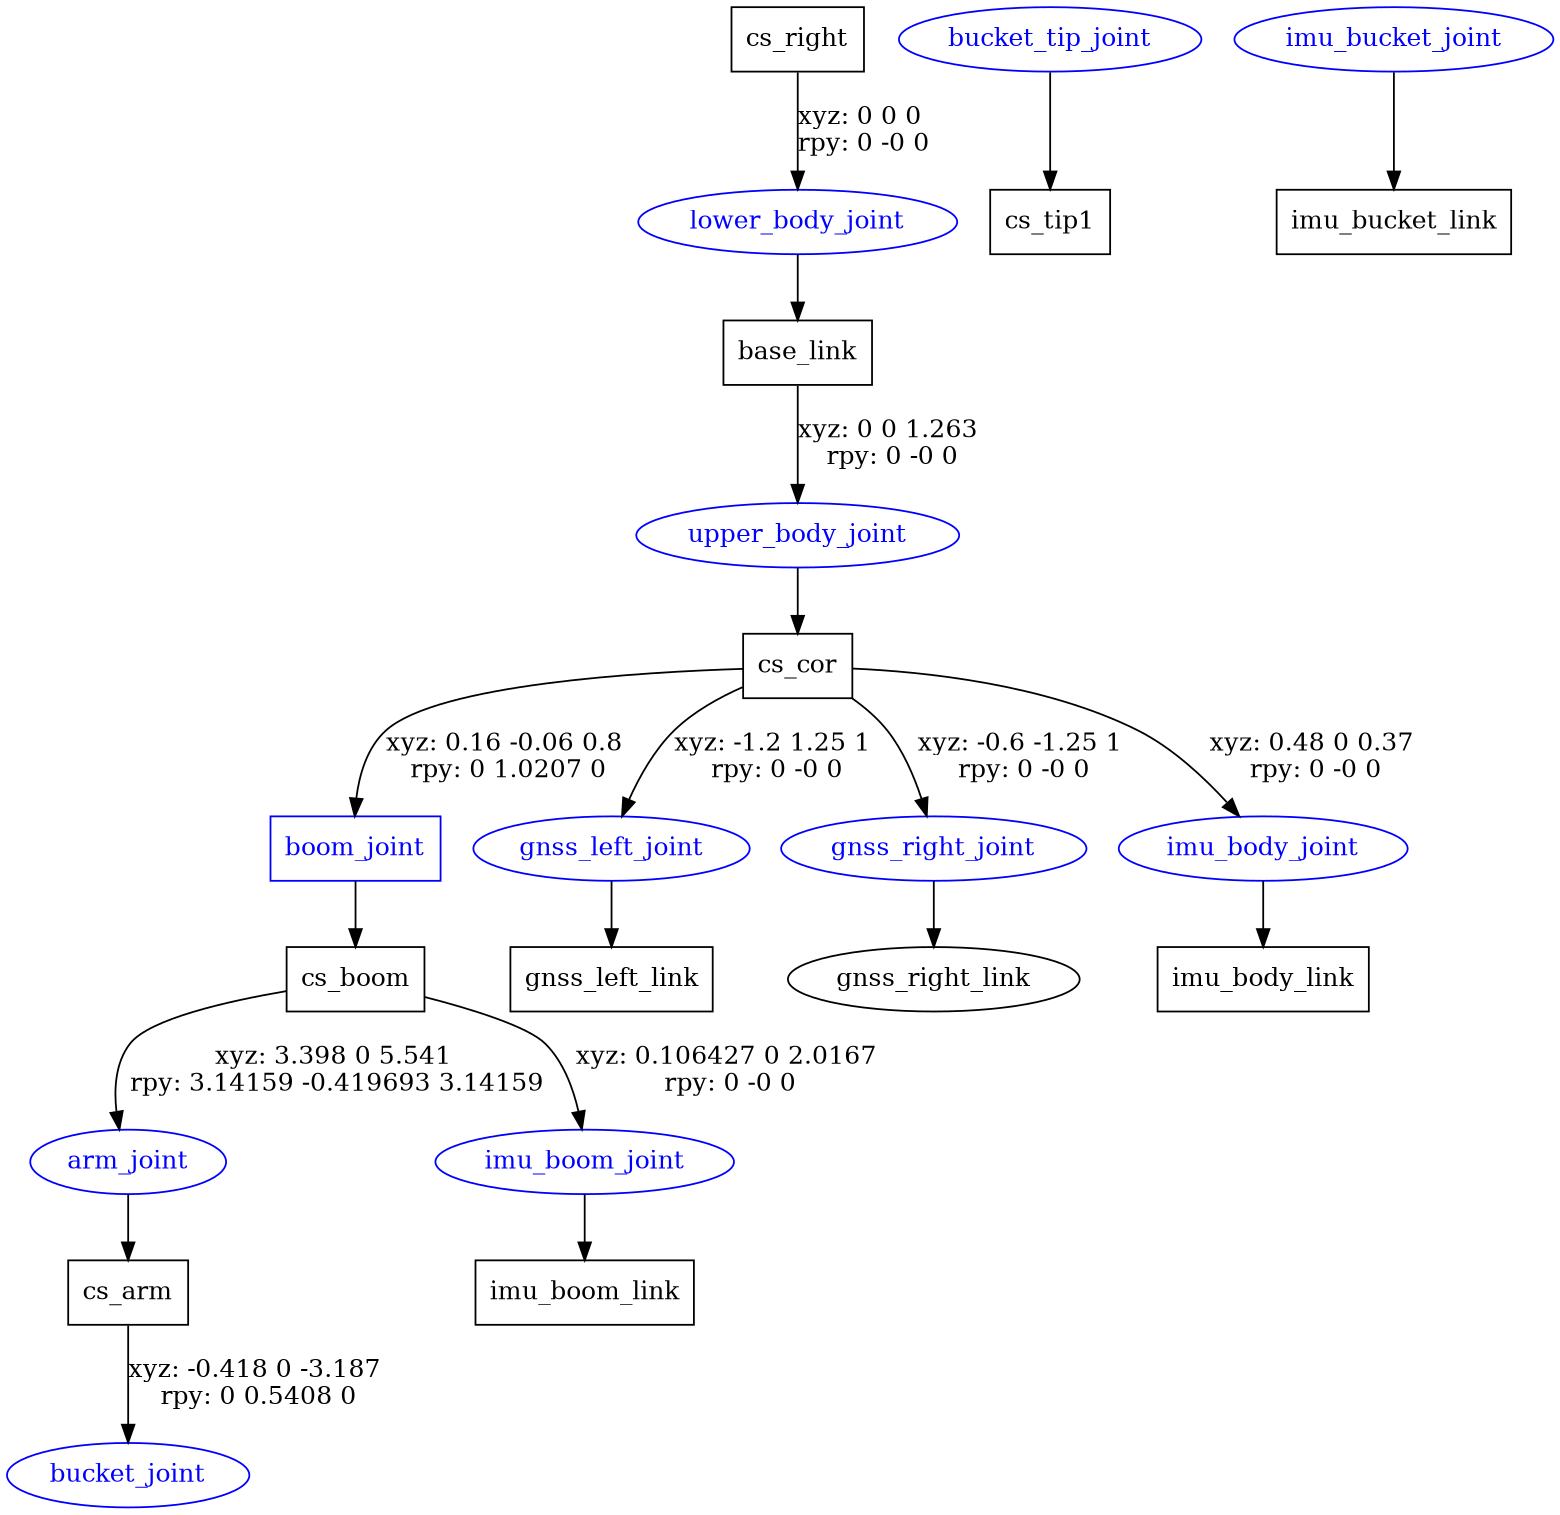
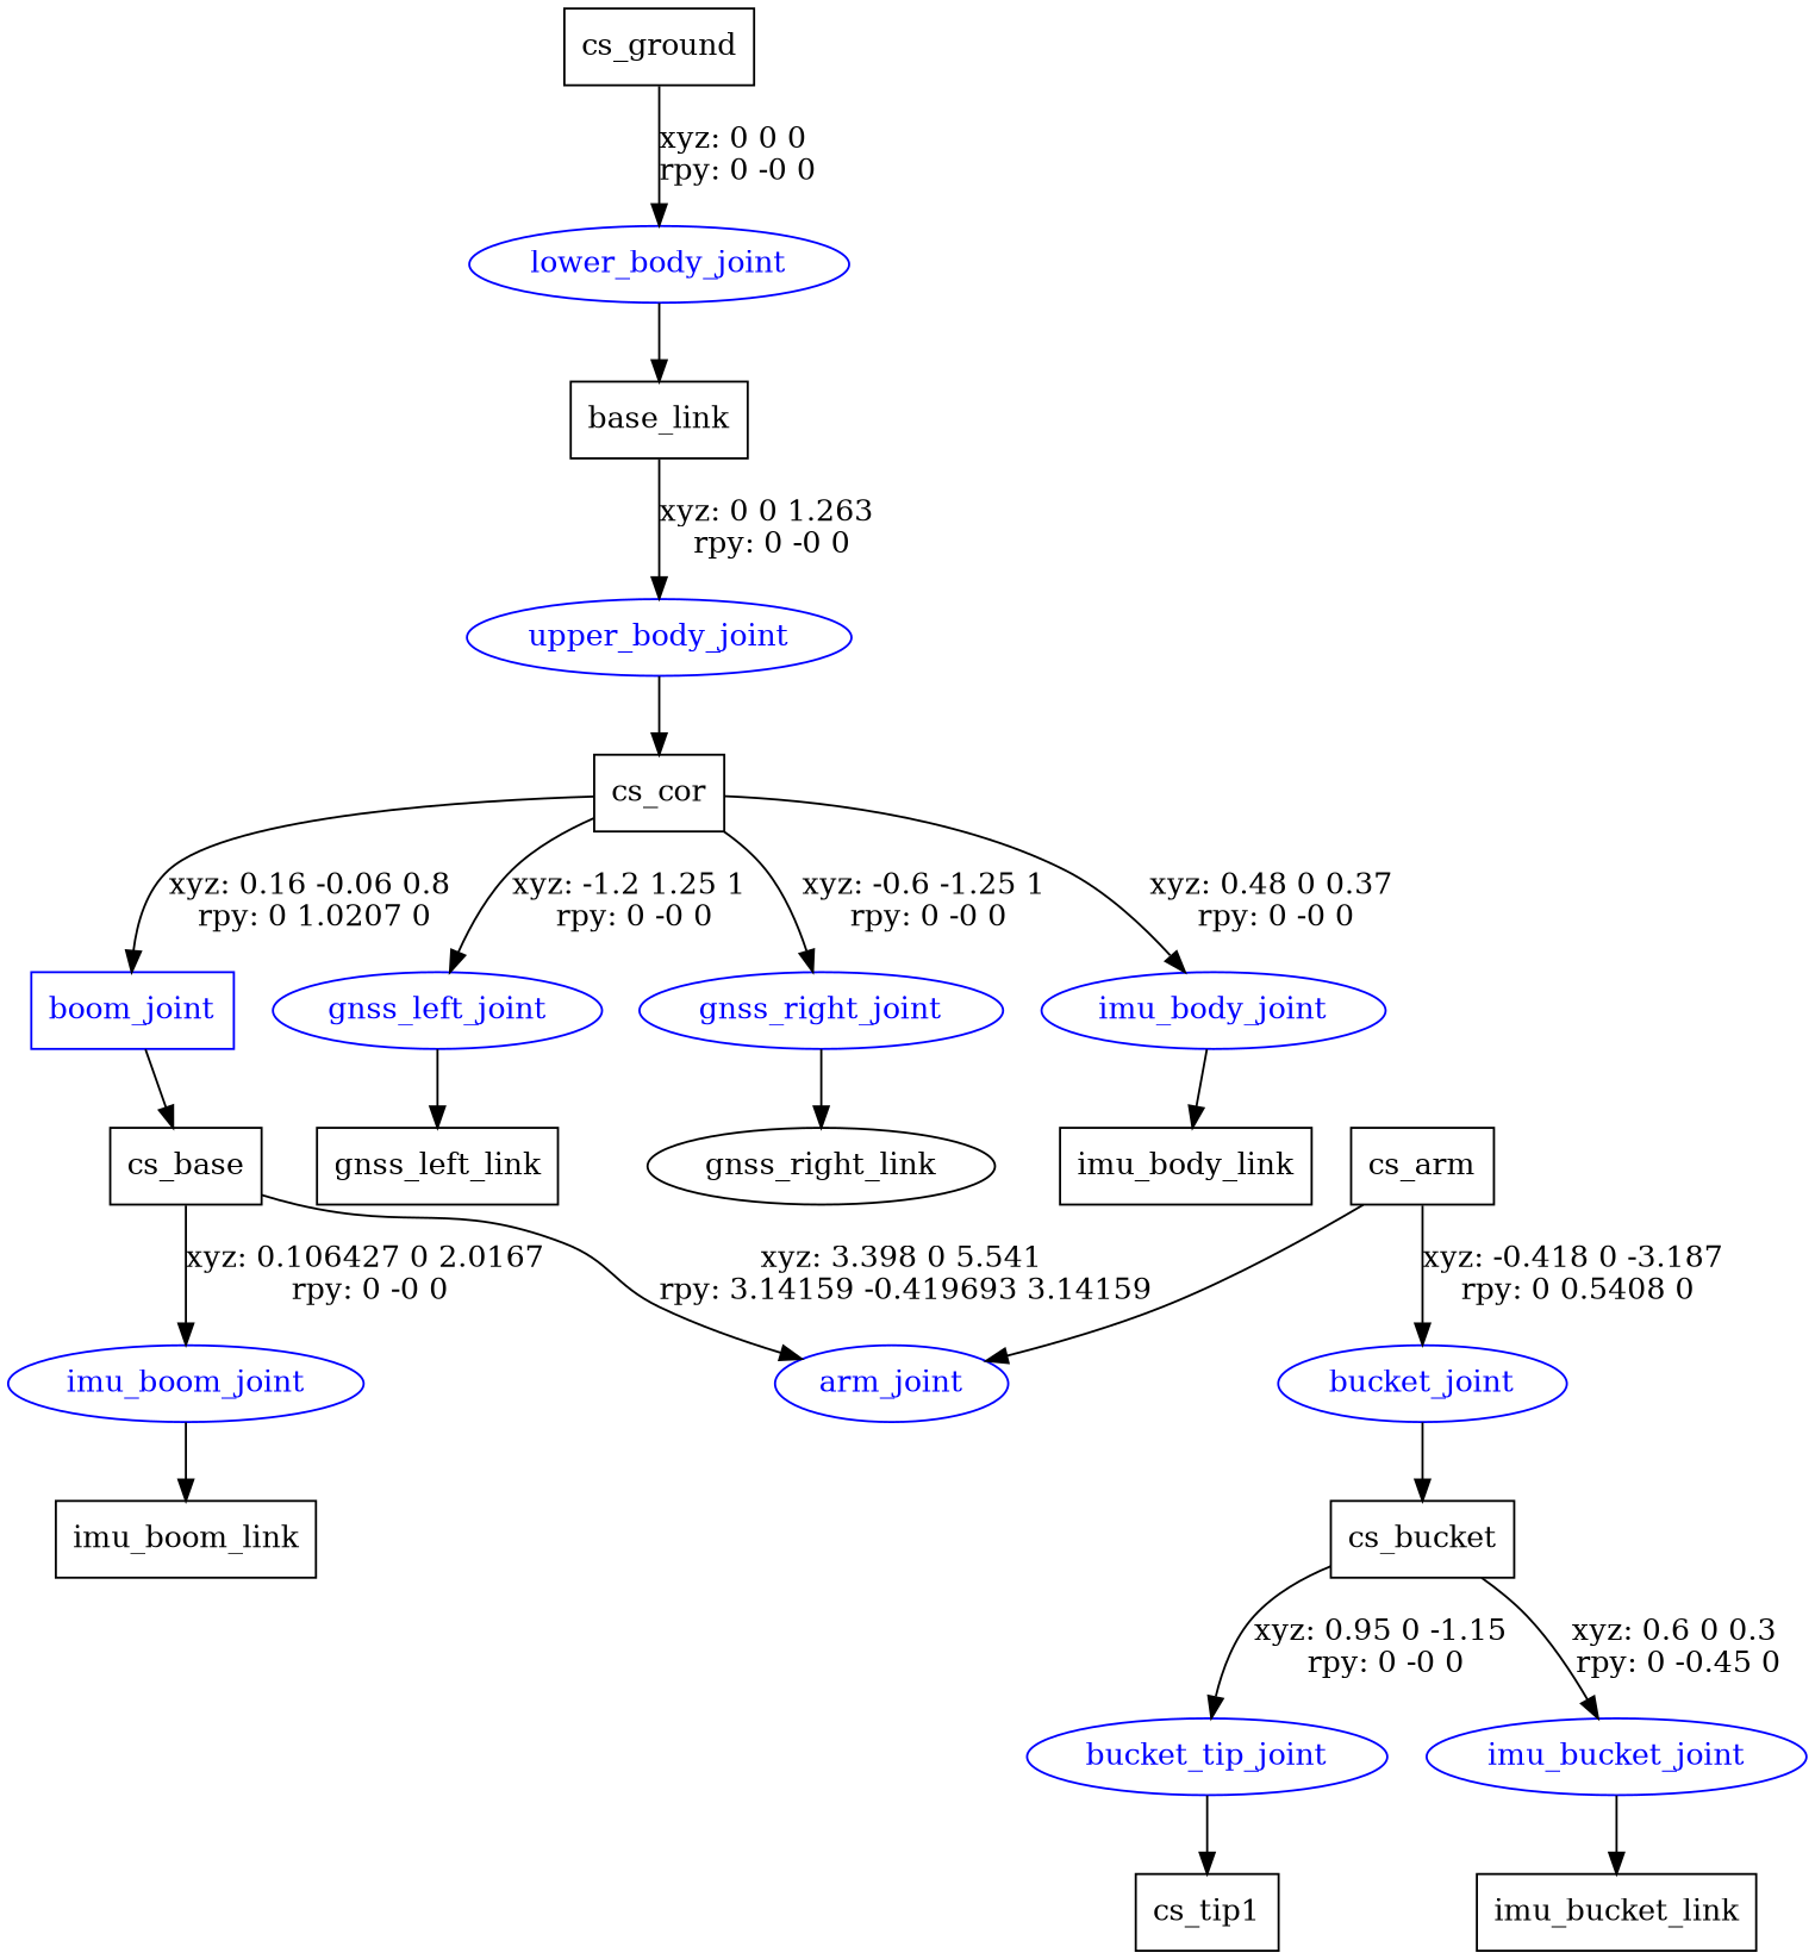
  digraph {
    node [shape=box]
-   n1 [label=cs_right]
+   n1 [label=cs_ground]
    lower_body_joint [color=blue fontcolor=blue shape=ellipse]
    n3 [label=base_link]
    upper_body_joint [color=blue fontcolor=blue shape=ellipse]
    n5 [label=cs_cor]
    boom_joint [color=blue fontcolor=blue]
    gnss_left_joint [color=blue fontcolor=blue shape=ellipse]
    gnss_right_joint [color=blue fontcolor=blue shape=ellipse]
    imu_body_joint [color=blue fontcolor=blue shape=ellipse]
-   n10 [label=cs_boom]
+   n10 [label=cs_base]
    n11 [label=gnss_left_link]
    n12 [label=gnss_right_link shape=ellipse]
    n13 [label=imu_body_link]
    arm_joint [color=blue fontcolor=blue shape=ellipse]
    imu_boom_joint [color=blue fontcolor=blue shape=ellipse]
    n16 [label=cs_arm]
    n17 [label=imu_boom_link]
    bucket_joint [color=blue fontcolor=blue shape=ellipse]
+   n19 [label=cs_bucket]
    bucket_tip_joint [color=blue fontcolor=blue shape=ellipse]
    imu_bucket_joint [color=blue fontcolor=blue shape=ellipse]
    n22 [label=cs_tip1]
    n23 [label=imu_bucket_link]
    n1 -> lower_body_joint [label="xyz: 0 0 0 \nrpy: 0 -0 0"]
    lower_body_joint -> n3
    n3 -> upper_body_joint [label="xyz: 0 0 1.263 \nrpy: 0 -0 0"]
    upper_body_joint -> n5
    n5 -> boom_joint [label="xyz: 0.16 -0.06 0.8 \nrpy: 0 1.0207 0"]
    n5 -> gnss_left_joint [label="xyz: -1.2 1.25 1 \nrpy: 0 -0 0"]
    n5 -> gnss_right_joint [label="xyz: -0.6 -1.25 1 \nrpy: 0 -0 0"]
    n5 -> imu_body_joint [label="xyz: 0.48 0 0.37 \nrpy: 0 -0 0"]
    boom_joint -> n10
    gnss_left_joint -> n11
    gnss_right_joint -> n12
    imu_body_joint -> n13
    n10 -> arm_joint [label="xyz: 3.398 0 5.541 \nrpy: 3.14159 -0.419693 3.14159"]
    n10 -> imu_boom_joint [label="xyz: 0.106427 0 2.0167 \nrpy: 0 -0 0"]
-   arm_joint -> n16
+   n16 -> arm_joint
    imu_boom_joint -> n17
    n16 -> bucket_joint [label="xyz: -0.418 0 -3.187 \nrpy: 0 0.5408 0"]
+   bucket_joint -> n19
+   n19 -> bucket_tip_joint [label="xyz: 0.95 0 -1.15 \nrpy: 0 -0 0"]
+   n19 -> imu_bucket_joint [label="xyz: 0.6 0 0.3 \nrpy: 0 -0.45 0"]
    bucket_tip_joint -> n22
    imu_bucket_joint -> n23
  }
